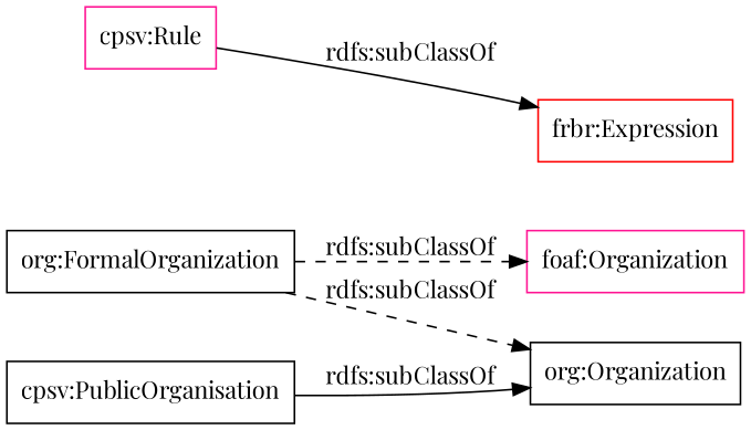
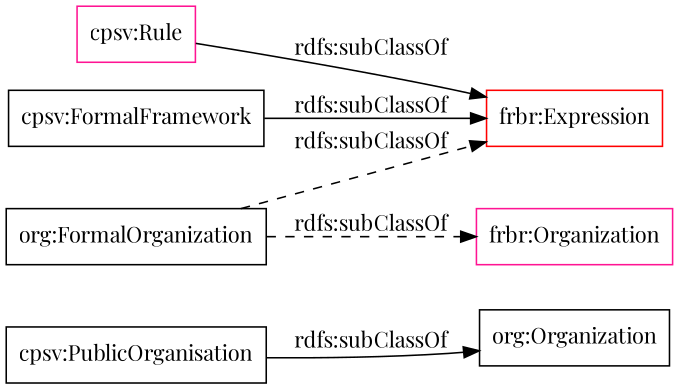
  digraph {
    fontname="Playfair Display"
    rankdir=LR
    node [color=black fontname="Playfair Display" shape=rectangle]
    edge [fontname="Playfair Display" style=solid]
    "cpsv:Rule" [color=deeppink]
    "frbr:Expression" [color=red]
-   "foaf:Organization" [color=deeppink]
+   "cpsv:FormalFramework"
+   "foaf:Organization" [color=deeppink label="frbr:Organization"]
    "org:FormalOrganization"
    "org:Organization"
    "cpsv:PublicOrganisation"
    "cpsv:Rule" -> "frbr:Expression" [label="rdfs:subClassOf"]
+   "cpsv:FormalFramework" -> "frbr:Expression" [label="rdfs:subClassOf"]
    "org:FormalOrganization" -> "foaf:Organization" [label="rdfs:subClassOf" style=dashed]
-   "org:FormalOrganization" -> "org:Organization" [label="rdfs:subClassOf" style=dashed]
+   "org:FormalOrganization" -> "frbr:Expression" [label="rdfs:subClassOf" style=dashed]
    "cpsv:PublicOrganisation" -> "org:Organization" [label="rdfs:subClassOf"]
  }
